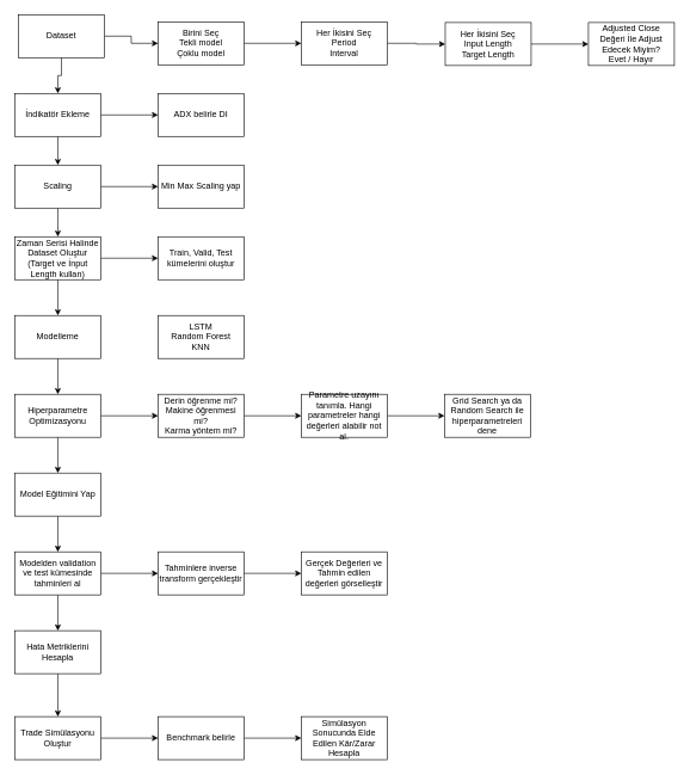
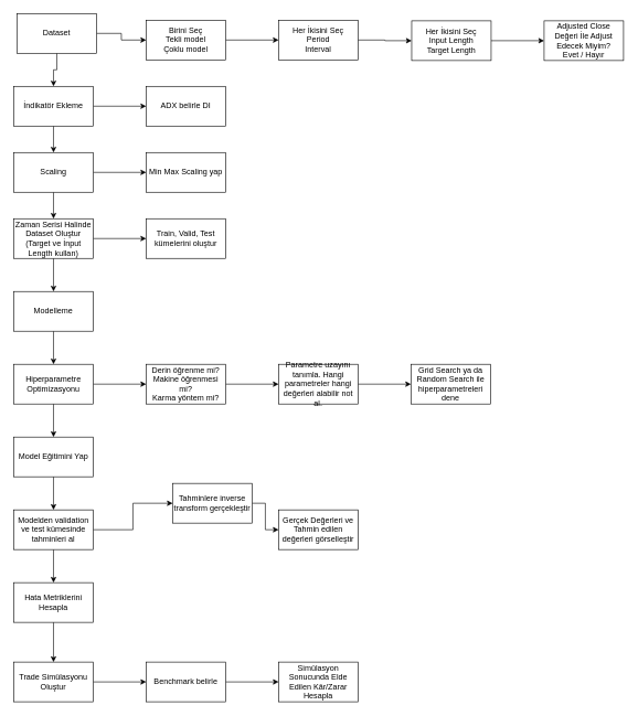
  <mxCell id="0" />
  <mxCell id="1" parent="0" />
  <mxCell id="2" value="" style="edgeStyle=orthogonalEdgeStyle;rounded=0;orthogonalLoop=1;jettySize=auto;html=1;" edge="1" parent="1" source="4" target="9"><mxGeometry relative="1" as="geometry" /></mxCell>
  <mxCell id="3" value="" style="edgeStyle=orthogonalEdgeStyle;rounded=0;orthogonalLoop=1;jettySize=auto;html=1;" edge="1" parent="1" source="4" target="7"><mxGeometry relative="1" as="geometry" /></mxCell>
  <mxCell id="4" value="Dataset" style="rounded=0;whiteSpace=wrap;html=1;" vertex="1" parent="1"><mxGeometry x="25" y="20" width="120" height="60" as="geometry" /></mxCell>
  <mxCell id="5" value="" style="edgeStyle=orthogonalEdgeStyle;rounded=0;orthogonalLoop=1;jettySize=auto;html=1;" edge="1" parent="1" source="7" target="15"><mxGeometry relative="1" as="geometry" /></mxCell>
  <mxCell id="6" value="" style="edgeStyle=orthogonalEdgeStyle;rounded=0;orthogonalLoop=1;jettySize=auto;html=1;" edge="1" parent="1" source="7" target="18"><mxGeometry relative="1" as="geometry" /></mxCell>
  <mxCell id="7" value="İndikatör Ekleme" style="rounded=0;whiteSpace=wrap;html=1;" vertex="1" parent="1"><mxGeometry x="20" y="130" width="120" height="60" as="geometry" /></mxCell>
  <mxCell id="8" value="" style="edgeStyle=orthogonalEdgeStyle;rounded=0;orthogonalLoop=1;jettySize=auto;html=1;" edge="1" parent="1" source="9" target="11"><mxGeometry relative="1" as="geometry" /></mxCell>
  <mxCell id="9" value="&lt;div&gt;Birini Seç&lt;/div&gt;Tekli model&lt;div&gt;Çoklu model&lt;/div&gt;" style="rounded=0;whiteSpace=wrap;html=1;" vertex="1" parent="1"><mxGeometry x="220" y="30" width="120" height="60" as="geometry" /></mxCell>
  <mxCell id="10" value="" style="edgeStyle=orthogonalEdgeStyle;rounded=0;orthogonalLoop=1;jettySize=auto;html=1;" edge="1" parent="1" source="11" target="13"><mxGeometry relative="1" as="geometry" /></mxCell>
  <mxCell id="11" value="&lt;div&gt;Her İkisini Seç&lt;/div&gt;Period&lt;div&gt;Interval&lt;/div&gt;" style="rounded=0;whiteSpace=wrap;html=1;" vertex="1" parent="1"><mxGeometry x="420" y="30" width="120" height="60" as="geometry" /></mxCell>
  <mxCell id="12" value="" style="edgeStyle=orthogonalEdgeStyle;rounded=0;orthogonalLoop=1;jettySize=auto;html=1;" edge="1" parent="1" source="13" target="14"><mxGeometry relative="1" as="geometry" /></mxCell>
  <mxCell id="13" value="&lt;div&gt;Her İkisini Seç&lt;/div&gt;Input Length&lt;div&gt;Target Length&lt;/div&gt;" style="rounded=0;whiteSpace=wrap;html=1;" vertex="1" parent="1"><mxGeometry x="621" y="31" width="120" height="60" as="geometry" /></mxCell>
  <mxCell id="14" value="&lt;div&gt;Adjusted Close Değeri İle Adjust Edecek Miyim?&lt;/div&gt;&lt;div&gt;Evet / Hayır&lt;/div&gt;" style="rounded=0;whiteSpace=wrap;html=1;" vertex="1" parent="1"><mxGeometry x="821" y="31" width="120" height="60" as="geometry" /></mxCell>
  <mxCell id="15" value="ADX belirle DI" style="rounded=0;whiteSpace=wrap;html=1;" vertex="1" parent="1"><mxGeometry x="220" y="130" width="120" height="60" as="geometry" /></mxCell>
  <mxCell id="16" value="" style="edgeStyle=orthogonalEdgeStyle;rounded=0;orthogonalLoop=1;jettySize=auto;html=1;" edge="1" parent="1" source="18" target="19"><mxGeometry relative="1" as="geometry" /></mxCell>
  <mxCell id="17" value="" style="edgeStyle=orthogonalEdgeStyle;rounded=0;orthogonalLoop=1;jettySize=auto;html=1;" edge="1" parent="1" source="18" target="22"><mxGeometry relative="1" as="geometry" /></mxCell>
  <mxCell id="18" value="Scaling" style="rounded=0;whiteSpace=wrap;html=1;" vertex="1" parent="1"><mxGeometry x="20" y="230" width="120" height="60" as="geometry" /></mxCell>
  <mxCell id="19" value="Min Max Scaling yap" style="rounded=0;whiteSpace=wrap;html=1;" vertex="1" parent="1"><mxGeometry x="220" y="230" width="120" height="60" as="geometry" /></mxCell>
  <mxCell id="20" value="" style="edgeStyle=orthogonalEdgeStyle;rounded=0;orthogonalLoop=1;jettySize=auto;html=1;" edge="1" parent="1" source="22" target="23"><mxGeometry relative="1" as="geometry" /></mxCell>
  <mxCell id="21" value="" style="edgeStyle=orthogonalEdgeStyle;rounded=0;orthogonalLoop=1;jettySize=auto;html=1;" edge="1" parent="1" source="22" target="25"><mxGeometry relative="1" as="geometry" /></mxCell>
  <mxCell id="22" value="Zaman Serisi Halinde Dataset Oluştur&lt;div&gt;(Target ve İnput Length kullan)&lt;/div&gt;" style="rounded=0;whiteSpace=wrap;html=1;" vertex="1" parent="1"><mxGeometry x="20" y="330" width="120" height="60" as="geometry" /></mxCell>
  <mxCell id="23" value="Train, Valid, Test kümelerini oluştur" style="rounded=0;whiteSpace=wrap;html=1;" vertex="1" parent="1"><mxGeometry x="220" y="330" width="120" height="60" as="geometry" /></mxCell>
  <mxCell id="24" value="" style="edgeStyle=orthogonalEdgeStyle;rounded=0;orthogonalLoop=1;jettySize=auto;html=1;" edge="1" parent="1" source="25" target="29"><mxGeometry relative="1" as="geometry" /></mxCell>
  <mxCell id="25" value="Modelleme" style="rounded=0;whiteSpace=wrap;html=1;" vertex="1" parent="1"><mxGeometry x="20" y="440" width="120" height="60" as="geometry" /></mxCell>
- <mxCell id="26" value="LSTM&lt;div&gt;Random Forest&lt;/div&gt;&lt;div&gt;KNN&lt;/div&gt;" style="rounded=0;whiteSpace=wrap;html=1;" vertex="1" parent="1"><mxGeometry x="220" y="440" width="120" height="60" as="geometry" /></mxCell>
  <mxCell id="27" value="" style="edgeStyle=orthogonalEdgeStyle;rounded=0;orthogonalLoop=1;jettySize=auto;html=1;" edge="1" parent="1" source="29" target="31"><mxGeometry relative="1" as="geometry" /></mxCell>
  <mxCell id="28" value="" style="edgeStyle=orthogonalEdgeStyle;rounded=0;orthogonalLoop=1;jettySize=auto;html=1;" edge="1" parent="1" source="29" target="36"><mxGeometry relative="1" as="geometry" /></mxCell>
  <mxCell id="29" value="Hiperparametre Optimizasyonu" style="rounded=0;whiteSpace=wrap;html=1;" vertex="1" parent="1"><mxGeometry x="20" y="550" width="120" height="60" as="geometry" /></mxCell>
  <mxCell id="30" value="" style="edgeStyle=orthogonalEdgeStyle;rounded=0;orthogonalLoop=1;jettySize=auto;html=1;" edge="1" parent="1" source="31" target="33"><mxGeometry relative="1" as="geometry" /></mxCell>
  <mxCell id="31" value="Derin öğrenme mi?&lt;br&gt;Makine öğrenmesi mi?&lt;div&gt;Karma yöntem mi?&lt;/div&gt;" style="rounded=0;whiteSpace=wrap;html=1;" vertex="1" parent="1"><mxGeometry x="220" y="550" width="120" height="60" as="geometry" /></mxCell>
  <mxCell id="32" value="" style="edgeStyle=orthogonalEdgeStyle;rounded=0;orthogonalLoop=1;jettySize=auto;html=1;" edge="1" parent="1" source="33" target="34"><mxGeometry relative="1" as="geometry" /></mxCell>
  <mxCell id="33" value="Parametre uzayını tanımla. Hangi parametreler hangi değerleri alabilir not al." style="rounded=0;whiteSpace=wrap;html=1;" vertex="1" parent="1"><mxGeometry x="420" y="550" width="120" height="60" as="geometry" /></mxCell>
  <mxCell id="34" value="Grid Search ya da Random Search ile hiperparametreleri dene" style="rounded=0;whiteSpace=wrap;html=1;" vertex="1" parent="1"><mxGeometry x="620" y="550" width="120" height="60" as="geometry" /></mxCell>
  <mxCell id="35" value="" style="edgeStyle=orthogonalEdgeStyle;rounded=0;orthogonalLoop=1;jettySize=auto;html=1;" edge="1" parent="1" source="36" target="39"><mxGeometry relative="1" as="geometry" /></mxCell>
  <mxCell id="36" value="Model Eğitimini Yap" style="rounded=0;whiteSpace=wrap;html=1;" vertex="1" parent="1"><mxGeometry x="20" y="660" width="120" height="60" as="geometry" /></mxCell>
  <mxCell id="37" value="" style="edgeStyle=orthogonalEdgeStyle;rounded=0;orthogonalLoop=1;jettySize=auto;html=1;" edge="1" parent="1" source="39" target="41"><mxGeometry relative="1" as="geometry" /></mxCell>
  <mxCell id="38" value="" style="edgeStyle=orthogonalEdgeStyle;rounded=0;orthogonalLoop=1;jettySize=auto;html=1;" edge="1" parent="1" source="39" target="44"><mxGeometry relative="1" as="geometry" /></mxCell>
  <mxCell id="39" value="Modelden validation ve test kümesinde tahminleri al" style="rounded=0;whiteSpace=wrap;html=1;" vertex="1" parent="1"><mxGeometry x="20" y="770" width="120" height="60" as="geometry" /></mxCell>
  <mxCell id="40" value="" style="edgeStyle=orthogonalEdgeStyle;rounded=0;orthogonalLoop=1;jettySize=auto;html=1;" edge="1" parent="1" source="41" target="42"><mxGeometry relative="1" as="geometry" /></mxCell>
- <mxCell id="41" value="Tahminlere inverse transform gerçekleştir" style="rounded=0;whiteSpace=wrap;html=1;" vertex="1" parent="1"><mxGeometry x="220" y="770" width="120" height="60" as="geometry" /></mxCell>
+ <mxCell id="41" value="Tahminlere inverse transform gerçekleştir" style="rounded=0;whiteSpace=wrap;html=1;" vertex="1" parent="1"><mxGeometry x="260" y="730" width="120" height="60" as="geometry" /></mxCell>
  <mxCell id="42" value="Gerçek Değerleri ve Tahmin edilen değerleri görselleştir" style="rounded=0;whiteSpace=wrap;html=1;" vertex="1" parent="1"><mxGeometry x="420" y="770" width="120" height="60" as="geometry" /></mxCell>
  <mxCell id="43" value="" style="edgeStyle=orthogonalEdgeStyle;rounded=0;orthogonalLoop=1;jettySize=auto;html=1;" edge="1" parent="1" source="44" target="46"><mxGeometry relative="1" as="geometry" /></mxCell>
  <mxCell id="44" value="Hata Metriklerini Hesapla" style="rounded=0;whiteSpace=wrap;html=1;" vertex="1" parent="1"><mxGeometry x="20" y="880" width="120" height="60" as="geometry" /></mxCell>
  <mxCell id="45" value="" style="edgeStyle=orthogonalEdgeStyle;rounded=0;orthogonalLoop=1;jettySize=auto;html=1;" edge="1" parent="1" source="46" target="48"><mxGeometry relative="1" as="geometry" /></mxCell>
  <mxCell id="46" value="Trade Simülasyonu Oluştur" style="rounded=0;whiteSpace=wrap;html=1;" vertex="1" parent="1"><mxGeometry x="20" y="1000" width="120" height="60" as="geometry" /></mxCell>
  <mxCell id="47" value="" style="edgeStyle=orthogonalEdgeStyle;rounded=0;orthogonalLoop=1;jettySize=auto;html=1;" edge="1" parent="1" source="48" target="49"><mxGeometry relative="1" as="geometry" /></mxCell>
  <mxCell id="48" value="Benchmark belirle" style="rounded=0;whiteSpace=wrap;html=1;" vertex="1" parent="1"><mxGeometry x="220" y="1000" width="120" height="60" as="geometry" /></mxCell>
  <mxCell id="49" value="Simülasyon Sonucunda Elde Edilen Kâr/Zarar Hesapla" style="rounded=0;whiteSpace=wrap;html=1;" vertex="1" parent="1"><mxGeometry x="420" y="1000" width="120" height="60" as="geometry" /></mxCell>
